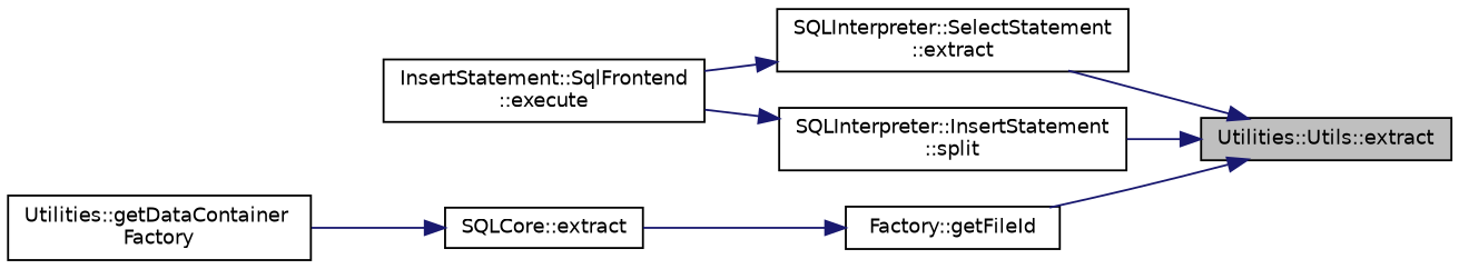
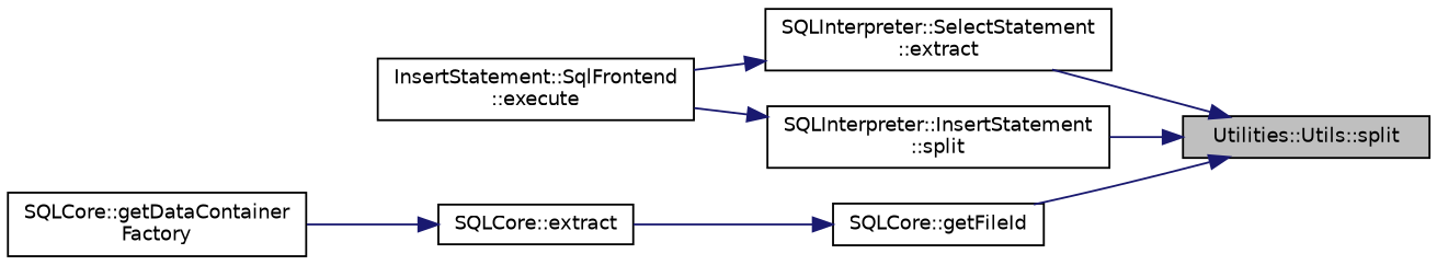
  digraph {
    rankdir=RL
    node [color=black fillcolor=white fontname=Helvetica fontsize=10 shape=record style=filled]
    edge [color=midnightblue dir=back fontname=Helvetica fontsize=10 labelfontname=Helvetica labelfontsize=10 style=solid]
-   n1 [fillcolor=grey75 fontcolor=black height=0.2 label="Utilities::Utils::extract" width=0.4]
+   n1 [fillcolor=grey75 fontcolor=black height=0.2 label="Utilities::Utils::split" width=0.4]
    n2 [height=0.2 label="SQLInterpreter::SelectStatement\l::extract" width=0.4]
    n3 [height=0.2 label="SQLInterpreter::InsertStatement\l::split" width=0.4]
-   n4 [height=0.2 label="Factory::getFileId" width=0.4]
+   n4 [height=0.2 label="SQLCore::getFileId" width=0.4]
    n5 [height=0.2 label="InsertStatement::SqlFrontend\l::execute" width=0.4]
    n6 [height=0.2 label="SQLCore::extract" width=0.4]
-   n7 [height=0.2 label="Utilities::getDataContainer\lFactory" width=0.4]
+   n7 [height=0.2 label="SQLCore::getDataContainer\lFactory" width=0.4]
    n1 -> n2
    n1 -> n3
    n1 -> n4
    n2 -> n5
    n3 -> n5
    n4 -> n6
    n6 -> n7
  }
